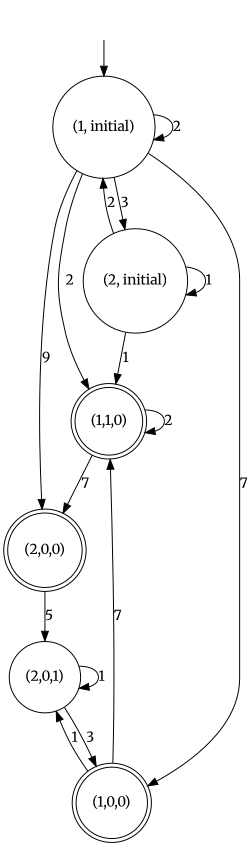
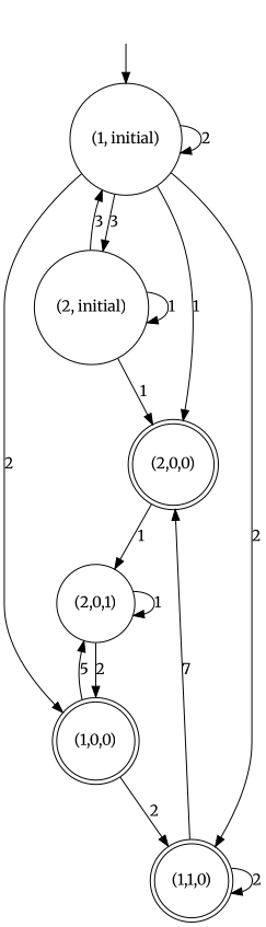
  digraph {
    fontname=Merriweather
    node [fontname=Merriweather shape=circle]
    edge [fontname=Merriweather]
    n1 [label="(1, initial)"]
    n2 [label="(2, initial)"]
    n3 [label="(2,0,0)" peripheries=2]
    n4 [label="(1,0,0)" peripheries=2]
    n5 [label="(1,1,0)" peripheries=2]
    n6 [label="(2,0,1)"]
    I1 [style=invis]
    n1 -> n1 [label=2]
    n1 -> n2 [label=3]
-   n1 -> n3 [label=9]
-   n1 -> n4 [label=7]
+   n1 -> n3 [label=1]
+   n1 -> n4 [label=2]
    n1 -> n5 [label=2]
-   n2 -> n1 [label=2]
+   n2 -> n1 [label=3]
    n2 -> n2 [label=1]
-   n2 -> n5 [label=1]
-   n3 -> n6 [label=5]
-   n4 -> n5 [label=7]
-   n4 -> n6 [label=1]
+   n2 -> n3 [label=1]
+   n3 -> n6 [label=1]
+   n4 -> n5 [label=2]
+   n4 -> n6 [label=5]
    n5 -> n3 [label=7]
    n5 -> n5 [label=2]
-   n6 -> n4 [label=3]
+   n6 -> n4 [label=2]
    n6 -> n6 [label=1]
    I1 -> n1
  }
